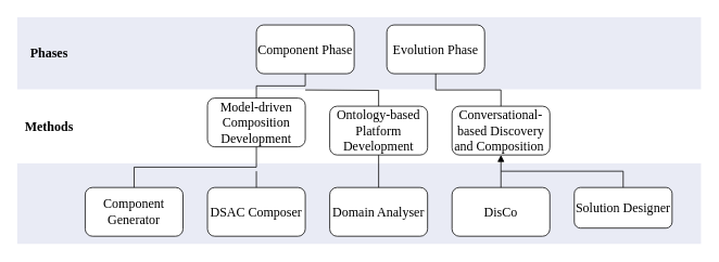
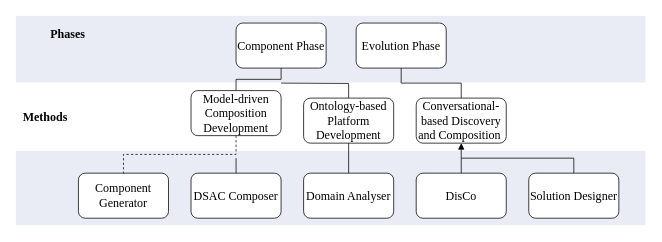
  <mxCell id="0" />
  <mxCell id="1" parent="0" />
  <mxCell id="2" value="" style="rounded=0;whiteSpace=wrap;html=1;fillColor=#E9EBF5;shadow=0;strokeColor=#FFFFFF;" parent="1" vertex="1"><mxGeometry y="20" width="840" height="90" as="geometry" x="20" /></mxCell>
  <mxCell id="3" value="" style="rounded=0;whiteSpace=wrap;html=1;strokeColor=#FFFFFF;" parent="1" vertex="1"><mxGeometry y="110" width="840" height="90" as="geometry" x="20" /></mxCell>
  <mxCell id="4" value="" style="rounded=0;whiteSpace=wrap;html=1;fillColor=#E9EBF5;strokeColor=#FFFFFF;" parent="1" vertex="1"><mxGeometry y="200" width="840" height="100" as="geometry" x="20" /></mxCell>
  <mxCell id="5" value="&lt;font face=&quot;Garamond&quot; style=&quot;font-size: 16px;&quot;&gt;Evolution Phase&lt;/font&gt;" style="rounded=1;whiteSpace=wrap;html=1;" parent="1" vertex="1"><mxGeometry x="474" y="30" width="120" height="60" as="geometry" /></mxCell>
  <mxCell id="6" value="&lt;font face=&quot;Garamond&quot; style=&quot;font-size: 16px;&quot;&gt;Component Phase&lt;/font&gt;" style="rounded=1;whiteSpace=wrap;html=1;" parent="1" vertex="1"><mxGeometry x="314" y="30" width="120" height="60" as="geometry" /></mxCell>
  <mxCell id="7" value="&lt;span style=&quot;font-family: Garamond; font-size: 16px;&quot;&gt;Conversational-based Discovery and Composition&amp;nbsp;&lt;/span&gt;" style="rounded=1;whiteSpace=wrap;html=1;" parent="1" vertex="1"><mxGeometry x="554" y="130" width="120" height="60" as="geometry" /></mxCell>
  <mxCell id="8" value="&lt;span style=&quot;font-family: Garamond; font-size: 16px;&quot;&gt;Model-driven Composition Development&lt;/span&gt;" style="rounded=1;whiteSpace=wrap;html=1;" parent="1" vertex="1"><mxGeometry x="254" y="120" width="120" height="60" as="geometry" /></mxCell>
- <mxCell id="9" value="&lt;span style=&quot;font-family: Garamond; font-size: 16px;&quot;&gt;Solution Designer&lt;/span&gt;" style="rounded=1;whiteSpace=wrap;html=1;" parent="1" vertex="1"><mxGeometry x="704" y="230" width="120" height="50" as="geometry" /></mxCell>
+ <mxCell id="9" value="&lt;span style=&quot;font-family: Garamond; font-size: 16px;&quot;&gt;Solution Designer&lt;/span&gt;" style="rounded=1;whiteSpace=wrap;html=1;" parent="1" vertex="1"><mxGeometry x="704" y="230" width="120" height="60" as="geometry" /></mxCell>
  <mxCell id="10" value="&lt;span style=&quot;font-family: Garamond; font-size: 16px;&quot;&gt;DisCo&lt;/span&gt;" style="rounded=1;whiteSpace=wrap;html=1;" parent="1" vertex="1"><mxGeometry x="554" y="230" width="120" height="60" as="geometry" /></mxCell>
  <mxCell id="11" value="&lt;font face=&quot;Garamond&quot; size=&quot;3&quot;&gt;Domain Analyser&lt;/font&gt;" style="rounded=1;whiteSpace=wrap;html=1;" parent="1" vertex="1"><mxGeometry x="404" y="230" width="120" height="60" as="geometry" /></mxCell>
  <mxCell id="12" value="&lt;span style=&quot;font-family: Garamond; font-size: medium;&quot;&gt;DSAC Composer&lt;/span&gt;" style="rounded=1;whiteSpace=wrap;html=1;" parent="1" vertex="1"><mxGeometry x="254" y="230" width="120" height="60" as="geometry" /></mxCell>
  <mxCell id="13" value="&lt;span style=&quot;font-family: Garamond; font-size: 16px;&quot;&gt;Component Generator&lt;/span&gt;" style="rounded=1;whiteSpace=wrap;html=1;" parent="1" vertex="1"><mxGeometry x="104" y="230" width="120" height="60" as="geometry" /></mxCell>
  <mxCell id="14" value="&lt;font face=&quot;Garamond&quot; style=&quot;font-size: 16px;&quot;&gt;Ontology-based Platform Development&lt;/font&gt;" style="rounded=1;whiteSpace=wrap;html=1;" parent="1" vertex="1"><mxGeometry x="404" y="130" width="120" height="60" as="geometry" /></mxCell>
- <mxCell id="15" value="" style="endArrow=none;html=1;rounded=0;exitX=0.5;exitY=1;exitDx=0;exitDy=0;entryX=0.5;entryY=0;entryDx=0;entryDy=0;edgeStyle=orthogonalEdgeStyle;" parent="1" source="8" target="13" edge="1"><mxGeometry width="50" height="50" relative="1" as="geometry"><mxPoint x="444" y="220" as="sourcePoint" /><mxPoint x="494" y="170" as="targetPoint" /></mxGeometry></mxCell>
+ <mxCell id="15" value="" style="endArrow=none;html=1;rounded=0;exitX=0.5;exitY=1;exitDx=0;exitDy=0;entryX=0.5;entryY=0;entryDx=0;entryDy=0;edgeStyle=orthogonalEdgeStyle;dashed=1;" parent="1" source="8" target="13" edge="1"><mxGeometry width="50" height="50" relative="1" as="geometry"><mxPoint x="444" y="220" as="sourcePoint" /><mxPoint x="494" y="170" as="targetPoint" /></mxGeometry></mxCell>
  <mxCell id="16" value="" style="endArrow=none;html=1;rounded=0;exitX=0.5;exitY=0;exitDx=0;exitDy=0;" parent="1" source="12" edge="1"><mxGeometry width="50" height="50" relative="1" as="geometry"><mxPoint x="444" y="220" as="sourcePoint" /><mxPoint x="314" y="210" as="targetPoint" /></mxGeometry></mxCell>
  <mxCell id="17" value="" style="endArrow=none;html=1;rounded=0;exitX=0.5;exitY=1;exitDx=0;exitDy=0;entryX=0.5;entryY=0;entryDx=0;entryDy=0;" parent="1" source="14" target="11" edge="1"><mxGeometry width="50" height="50" relative="1" as="geometry"><mxPoint x="444" y="220" as="sourcePoint" /><mxPoint x="494" y="170" as="targetPoint" /></mxGeometry></mxCell>
  <mxCell id="18" value="" style="endArrow=none;html=1;rounded=0;entryX=0.5;entryY=0;entryDx=0;entryDy=0;" parent="1" target="10" edge="1"><mxGeometry width="50" height="50" relative="1" as="geometry"><mxPoint x="614" y="210" as="sourcePoint" /><mxPoint x="494" y="170" as="targetPoint" /></mxGeometry></mxCell>
  <mxCell id="19" value="" style="endArrow=block;html=1;rounded=0;entryX=0.5;entryY=1;entryDx=0;entryDy=0;exitX=0.5;exitY=0;exitDx=0;exitDy=0;edgeStyle=orthogonalEdgeStyle;" parent="1" source="9" target="7" edge="1"><mxGeometry width="50" height="50" relative="1" as="geometry"><mxPoint x="444" y="220" as="sourcePoint" /><mxPoint x="494" y="170" as="targetPoint" /></mxGeometry></mxCell>
  <mxCell id="20" value="" style="endArrow=none;html=1;rounded=0;exitX=0.5;exitY=1;exitDx=0;exitDy=0;entryX=0.5;entryY=0;entryDx=0;entryDy=0;edgeStyle=orthogonalEdgeStyle;" parent="1" source="6" target="8" edge="1"><mxGeometry width="50" height="50" relative="1" as="geometry"><mxPoint x="444" y="220" as="sourcePoint" /><mxPoint x="494" y="170" as="targetPoint" /></mxGeometry></mxCell>
  <mxCell id="21" value="" style="endArrow=none;html=1;rounded=0;entryX=0.5;entryY=0;entryDx=0;entryDy=0;edgeStyle=orthogonalEdgeStyle;" parent="1" target="14" edge="1"><mxGeometry width="50" height="50" relative="1" as="geometry"><mxPoint x="374" y="110" as="sourcePoint" /><mxPoint x="494" y="170" as="targetPoint" /></mxGeometry></mxCell>
  <mxCell id="22" value="" style="endArrow=none;html=1;rounded=0;exitX=0.5;exitY=1;exitDx=0;exitDy=0;entryX=0.5;entryY=0;entryDx=0;entryDy=0;edgeStyle=orthogonalEdgeStyle;" parent="1" source="5" target="7" edge="1"><mxGeometry width="50" height="50" relative="1" as="geometry"><mxPoint x="444" y="220" as="sourcePoint" /><mxPoint x="494" y="170" as="targetPoint" /></mxGeometry></mxCell>
- <mxCell id="23" value="&lt;font face=&quot;Garamond&quot; style=&quot;font-size: 16px;&quot;&gt;&lt;b&gt;Phases&lt;/b&gt;&lt;/font&gt;" style="text;html=1;align=center;verticalAlign=middle;whiteSpace=wrap;rounded=0;" parent="1" vertex="1"><mxGeometry x="30" y="50" width="60" height="30" as="geometry" /></mxCell>
+ <mxCell id="23" value="&lt;font face=&quot;Garamond&quot; style=&quot;font-size: 16px;&quot;&gt;&lt;b&gt;Phases&lt;/b&gt;&lt;/font&gt;" style="text;html=1;align=center;verticalAlign=middle;whiteSpace=wrap;rounded=0;" parent="1" vertex="1"><mxGeometry x="60" y="30" width="60" height="30" as="geometry" /></mxCell>
  <mxCell id="24" value="&lt;font face=&quot;Garamond&quot; style=&quot;font-size: 16px;&quot;&gt;&lt;b&gt;Methods&lt;/b&gt;&lt;/font&gt;" style="text;html=1;align=center;verticalAlign=middle;whiteSpace=wrap;rounded=0;" parent="1" vertex="1"><mxGeometry x="30" y="140" width="60" height="30" as="geometry" /></mxCell>
